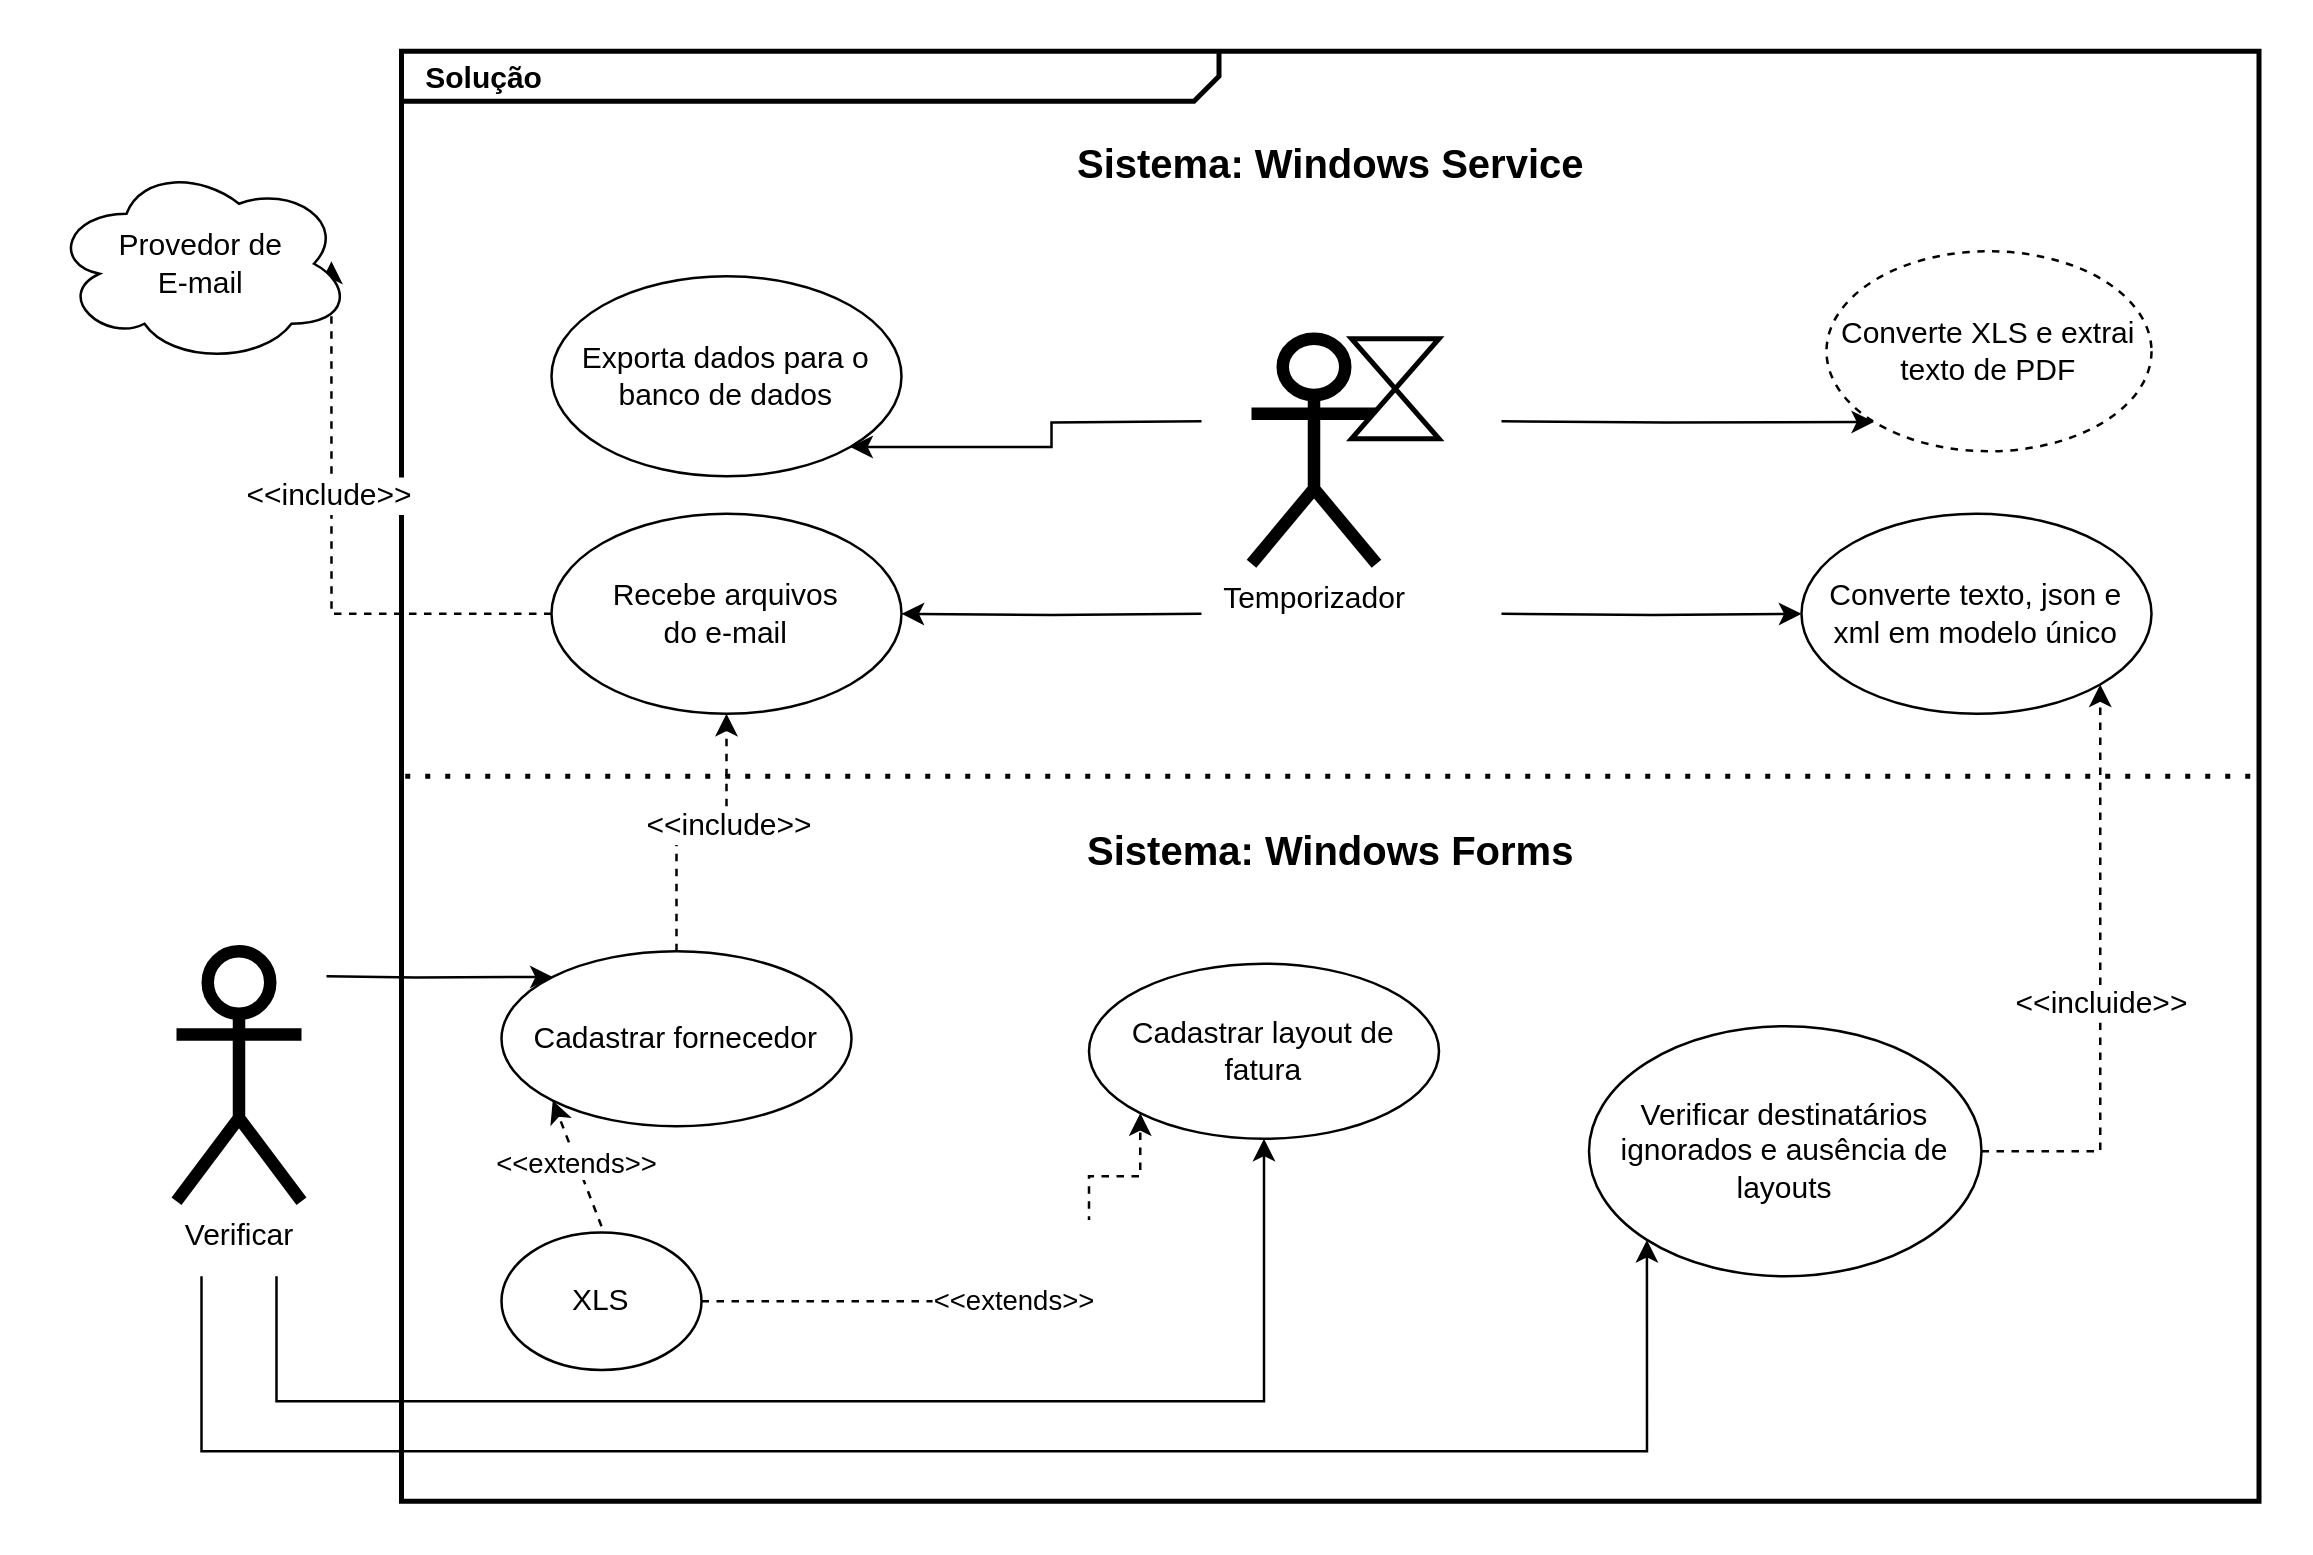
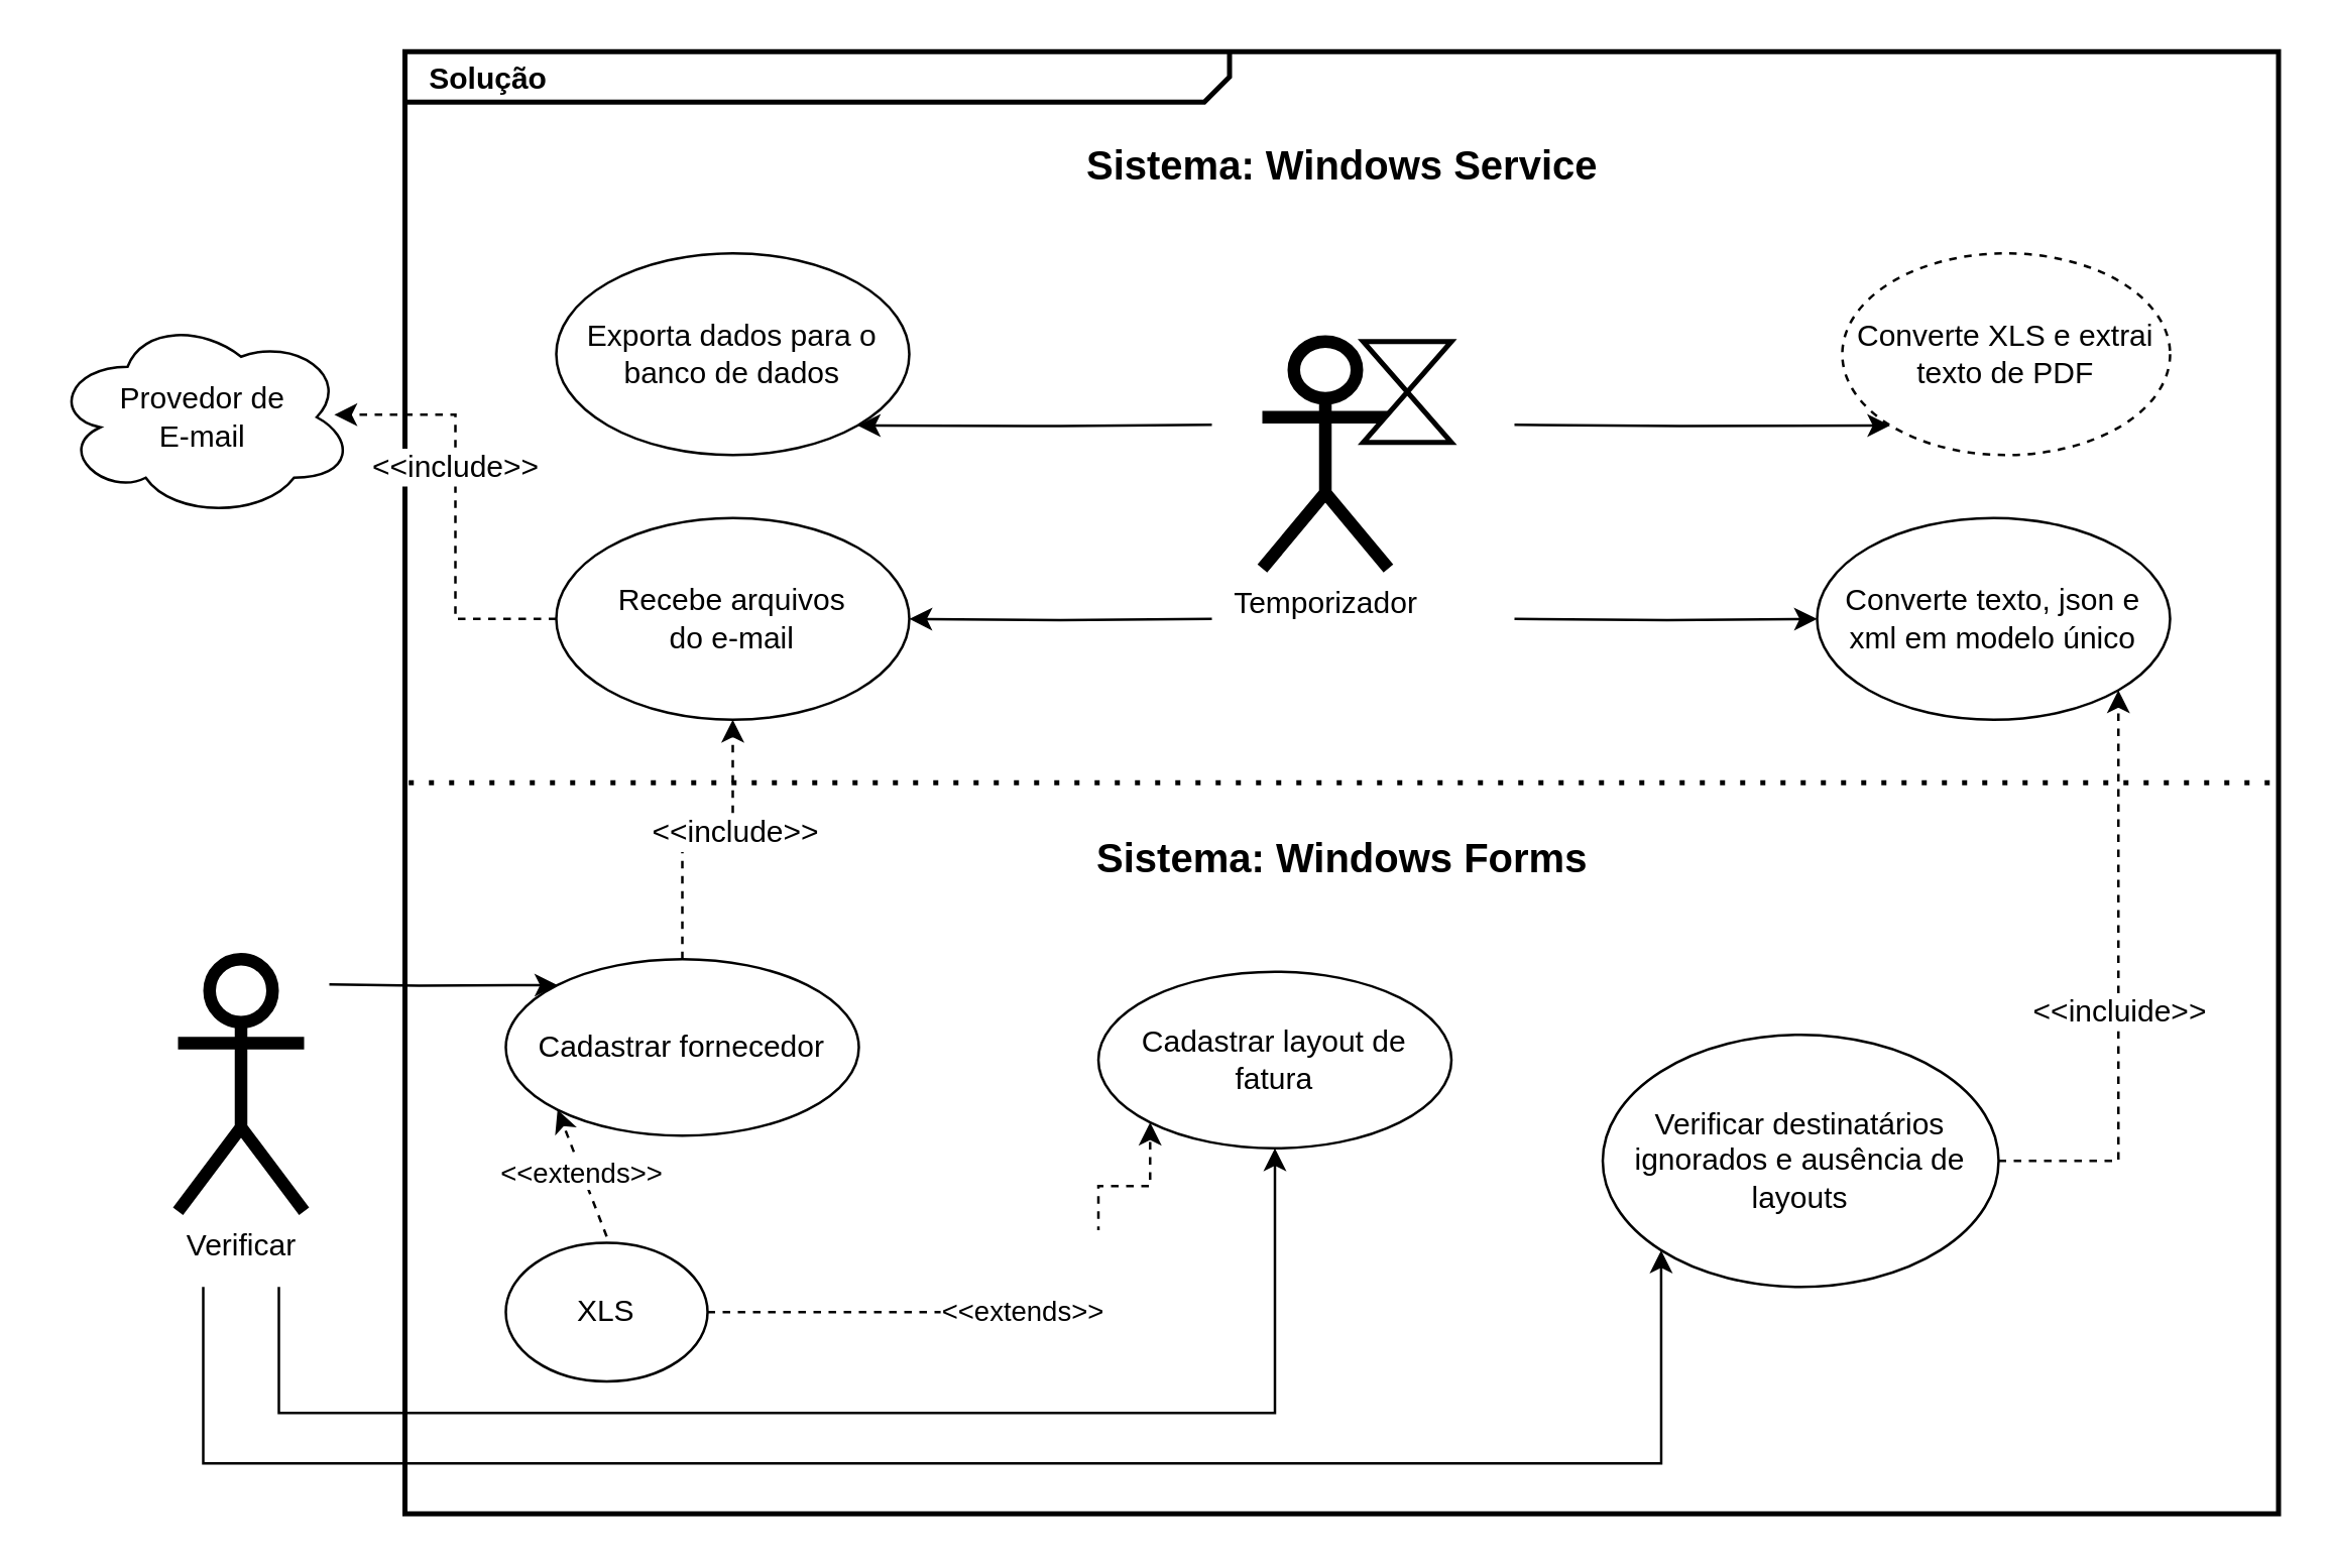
  <mxCell id="0" style=";html=1;" />
  <mxCell id="1" style=";html=1;" parent="0" />
  <mxCell id="2" value="&lt;p style=&quot;margin: 0px ; margin-top: 4px ; margin-left: 10px ; text-align: left&quot;&gt;&lt;b&gt;Solução&lt;/b&gt;&lt;/p&gt;" style="html=1;strokeWidth=2;shape=mxgraph.sysml.package;html=1;overflow=fill;whiteSpace=wrap;fillColor=none;gradientColor=none;fontSize=12;align=center;labelX=327.64;" parent="1" vertex="1"><mxGeometry x="160" y="20" width="743" height="580" as="geometry" /></mxCell>
  <mxCell id="3" style="edgeStyle=orthogonalEdgeStyle;rounded=0;orthogonalLoop=1;jettySize=auto;html=1;entryX=0.5;entryY=1;entryDx=0;entryDy=0;" edge="1" parent="1" target="10"><mxGeometry relative="1" as="geometry"><mxPoint x="110" y="510" as="sourcePoint" /><Array as="points"><mxPoint x="110" y="560" /><mxPoint x="505" y="560" /></Array></mxGeometry></mxCell>
  <mxCell id="4" style="edgeStyle=orthogonalEdgeStyle;rounded=0;orthogonalLoop=1;jettySize=auto;html=1;entryX=0;entryY=1;entryDx=0;entryDy=0;" edge="1" parent="1" target="13"><mxGeometry relative="1" as="geometry"><mxPoint x="80" y="510" as="sourcePoint" /><Array as="points"><mxPoint x="80" y="580" /><mxPoint x="658" y="580" /></Array></mxGeometry></mxCell>
  <mxCell id="5" style="edgeStyle=orthogonalEdgeStyle;rounded=0;orthogonalLoop=1;jettySize=auto;html=1;entryX=0;entryY=0;entryDx=0;entryDy=0;fontSize=12;" edge="1" parent="1" target="9"><mxGeometry relative="1" as="geometry"><mxPoint x="130" y="390" as="sourcePoint" /></mxGeometry></mxCell>
  <mxCell id="6" value="Verificar" style="shape=umlActor;verticalLabelPosition=bottom;verticalAlign=top;html=1;strokeWidth=5;" vertex="1" parent="1"><mxGeometry x="70" y="380" width="50" height="100" as="geometry" /></mxCell>
  <mxCell id="7" style="edgeStyle=orthogonalEdgeStyle;rounded=0;orthogonalLoop=1;jettySize=auto;html=1;exitX=0.5;exitY=0;exitDx=0;exitDy=0;entryX=0.5;entryY=1;entryDx=0;entryDy=0;fontSize=12;dashed=1;" edge="1" parent="1" source="9" target="30"><mxGeometry relative="1" as="geometry" /></mxCell>
  <mxCell id="8" value="&amp;lt;&amp;lt;include&amp;gt;&amp;gt;" style="edgeLabel;html=1;align=center;verticalAlign=middle;resizable=0;points=[];fontSize=12;" vertex="1" connectable="0" parent="7"><mxGeometry x="0.24" relative="1" as="geometry"><mxPoint as="offset" /></mxGeometry></mxCell>
  <mxCell id="9" value="Cadastrar fornecedor" style="ellipse;whiteSpace=wrap;html=1;" vertex="1" parent="1"><mxGeometry x="200" y="380" width="140" height="70" as="geometry" /></mxCell>
  <mxCell id="10" value="Cadastrar layout de fatura" style="ellipse;whiteSpace=wrap;html=1;" vertex="1" parent="1"><mxGeometry x="435" y="385" width="140" height="70" as="geometry" /></mxCell>
  <mxCell id="11" style="edgeStyle=orthogonalEdgeStyle;rounded=0;orthogonalLoop=1;jettySize=auto;html=1;exitX=1;exitY=0.5;exitDx=0;exitDy=0;entryX=1;entryY=1;entryDx=0;entryDy=0;dashed=1;fontSize=12;" edge="1" parent="1" source="13" target="26"><mxGeometry relative="1" as="geometry" /></mxCell>
  <mxCell id="12" value="&amp;lt;&amp;lt;incluide&amp;gt;&amp;gt;" style="edgeLabel;html=1;align=center;verticalAlign=middle;resizable=0;points=[];fontSize=12;" vertex="1" connectable="0" parent="11"><mxGeometry x="-0.089" relative="1" as="geometry"><mxPoint as="offset" /></mxGeometry></mxCell>
  <mxCell id="13" value="Verificar destinatários ignorados e ausência de layouts" style="ellipse;whiteSpace=wrap;html=1;" vertex="1" parent="1"><mxGeometry x="635" y="410" width="157" height="100" as="geometry" /></mxCell>
  <mxCell id="14" value="&#10;&#10;&lt;span style=&quot;color: rgb(0, 0, 0); font-family: helvetica; font-size: 11px; font-style: normal; font-weight: 400; letter-spacing: normal; text-align: center; text-indent: 0px; text-transform: none; word-spacing: 0px; background-color: rgb(255, 255, 255); display: inline; float: none;&quot;&gt;&amp;lt;&amp;lt;extends&amp;gt;&amp;gt;&lt;/span&gt;&#10;&#10;" style="edgeStyle=orthogonalEdgeStyle;rounded=0;orthogonalLoop=1;jettySize=auto;html=1;exitX=1;exitY=0.5;exitDx=0;exitDy=0;entryX=0;entryY=1;entryDx=0;entryDy=0;dashed=1;" edge="1" parent="1" source="15" target="10"><mxGeometry relative="1" as="geometry"><Array as="points"><mxPoint x="435" y="520" /><mxPoint x="435" y="470" /></Array></mxGeometry></mxCell>
  <mxCell id="15" value="XLS" style="ellipse;whiteSpace=wrap;html=1;" vertex="1" parent="1"><mxGeometry x="200" y="492.5" width="80" height="55" as="geometry" /></mxCell>
  <mxCell id="16" value="&amp;lt;&amp;lt;extends&amp;gt;&amp;gt;" style="endArrow=classic;html=1;entryX=0;entryY=1;entryDx=0;entryDy=0;dashed=1;" edge="1" parent="1" target="9"><mxGeometry width="50" height="50" relative="1" as="geometry"><mxPoint x="240" y="490" as="sourcePoint" /><mxPoint x="590" y="355" as="targetPoint" /></mxGeometry></mxCell>
  <mxCell id="17" style="edgeStyle=orthogonalEdgeStyle;rounded=0;orthogonalLoop=1;jettySize=auto;html=1;entryX=1;entryY=1;entryDx=0;entryDy=0;fontSize=12;" edge="1" parent="1" target="31"><mxGeometry relative="1" as="geometry"><mxPoint x="480" y="168" as="sourcePoint" /></mxGeometry></mxCell>
  <mxCell id="18" style="edgeStyle=orthogonalEdgeStyle;rounded=0;orthogonalLoop=1;jettySize=auto;html=1;entryX=1;entryY=0.5;entryDx=0;entryDy=0;fontSize=12;" edge="1" parent="1" target="30"><mxGeometry relative="1" as="geometry"><mxPoint x="480" y="245" as="sourcePoint" /></mxGeometry></mxCell>
  <mxCell id="19" style="edgeStyle=orthogonalEdgeStyle;rounded=0;orthogonalLoop=1;jettySize=auto;html=1;entryX=0;entryY=0.5;entryDx=0;entryDy=0;fontSize=12;" edge="1" parent="1" target="26"><mxGeometry relative="1" as="geometry"><mxPoint x="600" y="245" as="sourcePoint" /></mxGeometry></mxCell>
  <mxCell id="20" style="edgeStyle=orthogonalEdgeStyle;rounded=0;orthogonalLoop=1;jettySize=auto;html=1;entryX=0;entryY=1;entryDx=0;entryDy=0;fontSize=12;" edge="1" parent="1" target="27"><mxGeometry relative="1" as="geometry"><mxPoint x="600" y="168" as="sourcePoint" /></mxGeometry></mxCell>
  <mxCell id="21" value="Temporizador" style="shape=umlActor;verticalLabelPosition=bottom;verticalAlign=top;html=1;strokeWidth=5;" vertex="1" parent="1"><mxGeometry x="500" y="135" width="50" height="90" as="geometry" /></mxCell>
  <mxCell id="22" value="" style="html=1;shape=mxgraph.sysml.timeEvent;strokeWidth=2;verticalLabelPosition=bottom;verticalAlignment=top;" vertex="1" parent="1"><mxGeometry x="540" y="135" width="35" height="40" as="geometry" /></mxCell>
  <mxCell id="23" value="" style="endArrow=none;dashed=1;html=1;dashPattern=1 3;strokeWidth=2;" edge="1" parent="1"><mxGeometry width="50" height="50" relative="1" as="geometry"><mxPoint x="161.5" y="310" as="sourcePoint" /><mxPoint x="901.5" y="310" as="targetPoint" /></mxGeometry></mxCell>
  <mxCell id="24" value="Sistema: Windows Forms" style="text;html=1;strokeColor=none;fillColor=none;align=center;verticalAlign=middle;whiteSpace=wrap;rounded=0;fontSize=16;fontStyle=1" vertex="1" parent="1"><mxGeometry x="406.5" y="330" width="250" height="20" as="geometry" /></mxCell>
  <mxCell id="25" value="Sistema: Windows Service" style="text;html=1;strokeColor=none;fillColor=none;align=center;verticalAlign=middle;whiteSpace=wrap;rounded=0;fontSize=16;fontStyle=1" vertex="1" parent="1"><mxGeometry x="406.5" y="55" width="250" height="20" as="geometry" /></mxCell>
  <mxCell id="26" value="Converte texto, json e xml em modelo único" style="ellipse;whiteSpace=wrap;html=1;fontSize=12;" vertex="1" parent="1"><mxGeometry x="720" y="205" width="140" height="80" as="geometry" /></mxCell>
  <mxCell id="27" value="Converte XLS e extrai texto de PDF" style="ellipse;whiteSpace=wrap;html=1;fontSize=12;dashed=1;" vertex="1" parent="1"><mxGeometry x="730" y="100" width="130" height="80" as="geometry" /></mxCell>
  <mxCell id="28" style="edgeStyle=orthogonalEdgeStyle;rounded=0;orthogonalLoop=1;jettySize=auto;html=1;exitX=0;exitY=0.5;exitDx=0;exitDy=0;entryX=0.933;entryY=0.488;entryDx=0;entryDy=0;entryPerimeter=0;dashed=1;fontSize=12;" edge="1" parent="1" source="30" target="32"><mxGeometry relative="1" as="geometry" /></mxCell>
  <mxCell id="29" value="&amp;lt;&amp;lt;include&amp;gt;&amp;gt;" style="edgeLabel;html=1;align=center;verticalAlign=middle;resizable=0;points=[];fontSize=12;" vertex="1" connectable="0" parent="28"><mxGeometry x="0.191" y="1" relative="1" as="geometry"><mxPoint as="offset" /></mxGeometry></mxCell>
  <mxCell id="30" value="Recebe arquivos &lt;br&gt;do e-mail" style="ellipse;whiteSpace=wrap;html=1;fontSize=12;" vertex="1" parent="1"><mxGeometry x="220" y="205" width="140" height="80" as="geometry" /></mxCell>
- <mxCell id="31" value="Exporta dados para o banco de dados" style="ellipse;whiteSpace=wrap;html=1;fontSize=12;" vertex="1" parent="1"><mxGeometry x="220" y="110" width="140" height="80" as="geometry" /></mxCell>
- <mxCell id="32" value="Provedor de &lt;br&gt;E-mail" style="ellipse;shape=cloud;whiteSpace=wrap;html=1;fontSize=12;" vertex="1" parent="1"><mxGeometry x="20" y="65" width="120" height="80" as="geometry" /></mxCell>
+ <mxCell id="31" value="Exporta dados para o banco de dados" style="ellipse;whiteSpace=wrap;html=1;fontSize=12;" vertex="1" parent="1"><mxGeometry x="220" y="100" width="140" height="80" as="geometry" /></mxCell>
+ <mxCell id="32" value="Provedor de &lt;br&gt;E-mail" style="ellipse;shape=cloud;whiteSpace=wrap;html=1;fontSize=12;" vertex="1" parent="1"><mxGeometry x="20" y="125" width="120" height="80" as="geometry" /></mxCell>
